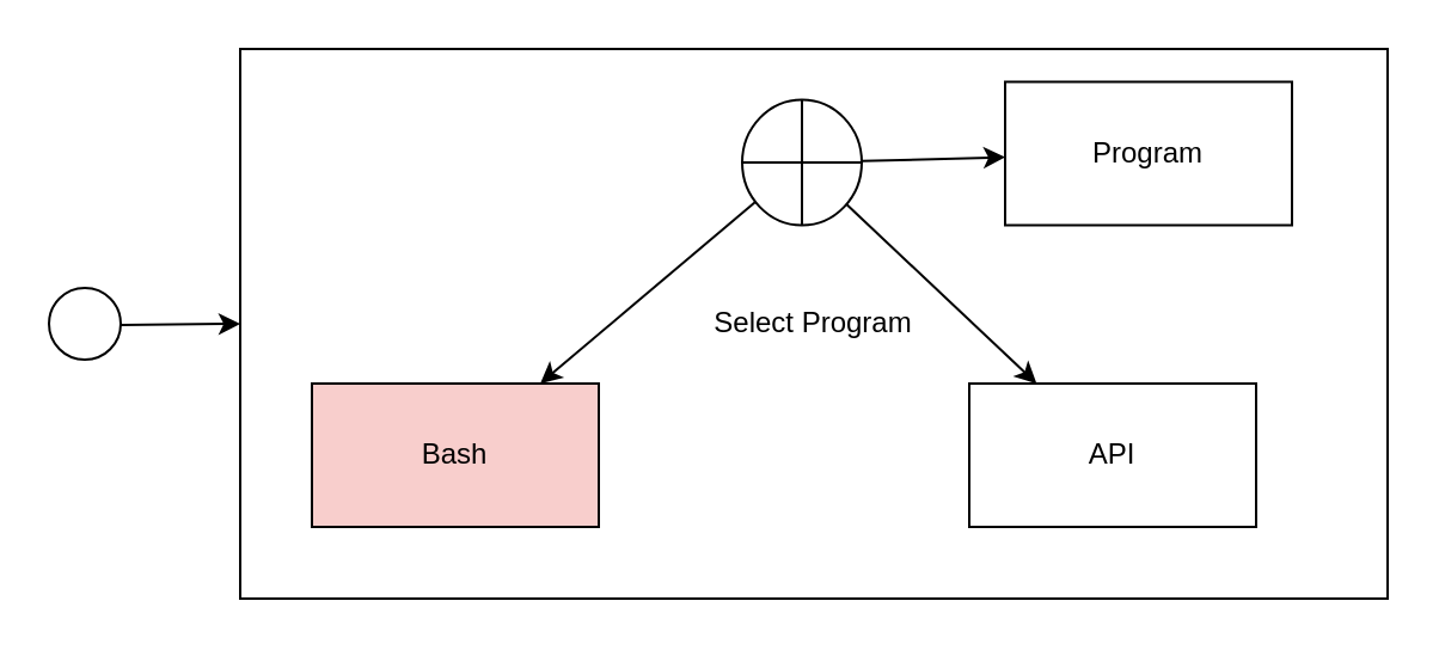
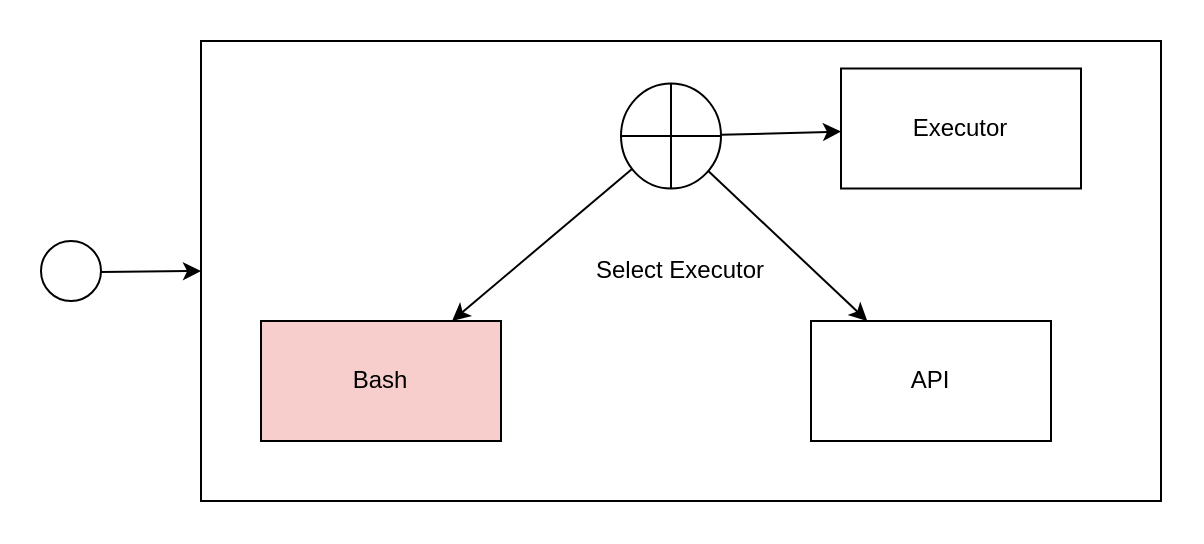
  <mxCell id="0" />
  <mxCell id="1" parent="0" />
  <mxCell id="2" value="" style="edgeStyle=none;html=1;" edge="1" parent="1" source="3" target="4"><mxGeometry relative="1" as="geometry" /></mxCell>
  <mxCell id="3" value="" style="ellipse;whiteSpace=wrap;html=1;aspect=fixed;" vertex="1" parent="1"><mxGeometry x="20" y="120" width="30" height="30" as="geometry" /></mxCell>
- <mxCell id="4" value="Select Program" style="whiteSpace=wrap;html=1;" vertex="1" parent="1"><mxGeometry x="100" y="20" width="480" height="230" as="geometry" /></mxCell>
+ <mxCell id="4" value="Select Executor" style="whiteSpace=wrap;html=1;" vertex="1" parent="1"><mxGeometry x="100" y="20" width="480" height="230" as="geometry" /></mxCell>
  <mxCell id="5" value="" style="edgeStyle=none;html=1;" edge="1" parent="1" source="8" target="9"><mxGeometry relative="1" as="geometry" /></mxCell>
  <mxCell id="6" value="" style="edgeStyle=none;html=1;" edge="1" parent="1" source="8" target="10"><mxGeometry relative="1" as="geometry" /></mxCell>
  <mxCell id="7" value="" style="edgeStyle=none;html=1;" edge="1" parent="1" source="8" target="11"><mxGeometry relative="1" as="geometry" /></mxCell>
  <mxCell id="8" value="" style="shape=orEllipse;perimeter=ellipsePerimeter;whiteSpace=wrap;html=1;backgroundOutline=1;" vertex="1" parent="1"><mxGeometry x="310" y="41.25" width="50" height="52.5" as="geometry" /></mxCell>
  <mxCell id="9" value="Bash" style="whiteSpace=wrap;html=1;fillColor=#f8cecc;" vertex="1" parent="1"><mxGeometry x="130" y="160" width="120" height="60" as="geometry" /></mxCell>
- <mxCell id="10" value="Program" style="whiteSpace=wrap;html=1;" vertex="1" parent="1"><mxGeometry x="420" y="33.75" width="120" height="60" as="geometry" /></mxCell>
+ <mxCell id="10" value="Executor" style="whiteSpace=wrap;html=1;" vertex="1" parent="1"><mxGeometry x="420" y="33.75" width="120" height="60" as="geometry" /></mxCell>
  <mxCell id="11" value="API" style="whiteSpace=wrap;html=1;" vertex="1" parent="1"><mxGeometry x="405" y="160" width="120" height="60" as="geometry" /></mxCell>
